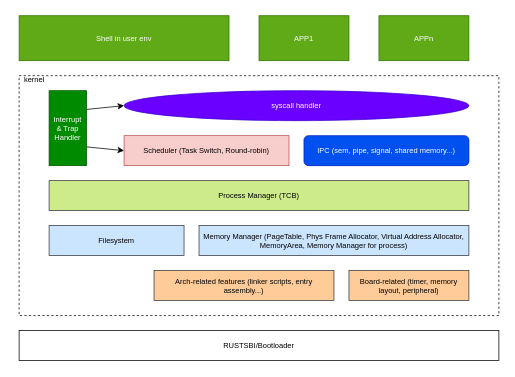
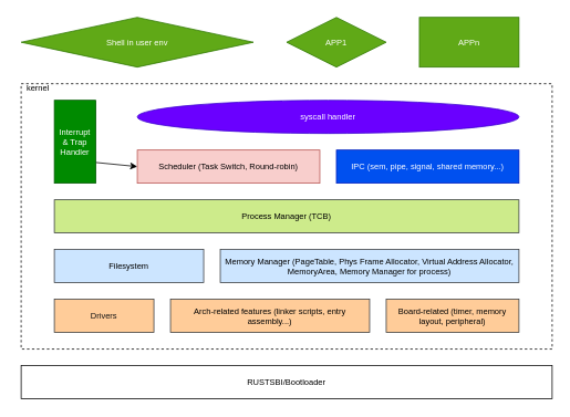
  <mxCell id="0" />
  <mxCell id="1" parent="0" />
  <mxCell id="2" value="" style="rounded=0;whiteSpace=wrap;html=1;fillColor=none;dashed=1;fontSize=10;" parent="1" vertex="1"><mxGeometry x="25" y="100" width="640" height="320" as="geometry" /></mxCell>
  <mxCell id="3" value="kernel" style="text;html=1;align=center;verticalAlign=middle;resizable=0;points=[];autosize=1;strokeColor=none;fillColor=none;fontSize=10;" parent="1" vertex="1"><mxGeometry x="20" y="90" width="50" height="30" as="geometry" /></mxCell>
  <mxCell id="4" value="&lt;font style=&quot;font-size: 10px;&quot; color=&quot;#000000&quot;&gt;Arch-related features (linker scripts, entry assembly...)&lt;/font&gt;" style="rounded=0;whiteSpace=wrap;html=1;fillColor=#ffcc99;strokeColor=#36393d;fontSize=10;" parent="1" vertex="1"><mxGeometry x="205" y="360" width="240" height="40" as="geometry" /></mxCell>
  <mxCell id="5" value="&lt;font style=&quot;font-size: 10px;&quot; color=&quot;#000000&quot;&gt;Memory Manager (PageTable, Phys Frame Allocator, Virtual Address Allocator, MemoryArea, Memory Manager for process)&lt;/font&gt;" style="rounded=0;whiteSpace=wrap;html=1;fillColor=#cce5ff;strokeColor=#36393d;fontSize=10;" parent="1" vertex="1"><mxGeometry x="265" y="300" width="360" height="40" as="geometry" /></mxCell>
  <mxCell id="6" value="&lt;font style=&quot;font-size: 10px;&quot; color=&quot;#000000&quot;&gt;Board-related (timer, memory layout, peripheral)&lt;/font&gt;" style="rounded=0;whiteSpace=wrap;html=1;fillColor=#ffcc99;strokeColor=#36393d;fontSize=10;" parent="1" vertex="1"><mxGeometry x="465" y="360" width="160" height="40" as="geometry" /></mxCell>
  <mxCell id="7" value="RUSTSBI/Bootloader" style="rounded=0;whiteSpace=wrap;html=1;labelBackgroundColor=none;fontSize=10;fontColor=#000000;fillColor=#FFFFFF;" parent="1" vertex="1"><mxGeometry x="25" y="440" width="640" height="40" as="geometry" /></mxCell>
  <mxCell id="8" value="&lt;font style=&quot;font-size: 10px;&quot; color=&quot;#000000&quot;&gt;Process Manager (TCB)&lt;/font&gt;" style="rounded=0;whiteSpace=wrap;html=1;fillColor=#cdeb8b;strokeColor=#36393d;fontSize=10;" parent="1" vertex="1"><mxGeometry x="65" y="240" width="560" height="40" as="geometry" /></mxCell>
  <mxCell id="9" value="&lt;font color=&quot;#000000&quot; style=&quot;font-size: 10px;&quot;&gt;Scheduler (Task Switch, Round-robin)&lt;/font&gt;" style="rounded=0;whiteSpace=wrap;html=1;fillColor=#f8cecc;strokeColor=#b85450;fontSize=10;" parent="1" vertex="1"><mxGeometry x="165" y="180" width="220" height="40" as="geometry" /></mxCell>
- <mxCell id="10" style="edgeStyle=none;html=1;exitX=1;exitY=0.25;exitDx=0;exitDy=0;entryX=0;entryY=0.5;entryDx=0;entryDy=0;fontSize=10;fontColor=#FFFFFF;" parent="1" source="12" target="15" edge="1"><mxGeometry relative="1" as="geometry" /></mxCell>
  <mxCell id="11" style="edgeStyle=none;html=1;exitX=1;exitY=0.75;exitDx=0;exitDy=0;entryX=0;entryY=0.5;entryDx=0;entryDy=0;fontSize=10;fontColor=#FFFFFF;" parent="1" source="12" target="9" edge="1"><mxGeometry relative="1" as="geometry" /></mxCell>
  <mxCell id="12" value="Interrupt&lt;br style=&quot;font-size: 10px;&quot;&gt;&amp;amp; Trap Handler" style="rounded=0;whiteSpace=wrap;html=1;labelBackgroundColor=none;fontSize=10;fontColor=#ffffff;fillColor=#008a00;strokeColor=#005700;" parent="1" vertex="1"><mxGeometry x="65" y="120" width="50" height="100" as="geometry" /></mxCell>
  <mxCell id="13" value="Timer&amp;nbsp;" style="text;html=1;align=center;verticalAlign=middle;resizable=0;points=[];autosize=1;strokeColor=none;fillColor=none;fontSize=10;fontColor=#FFFFFF;" parent="1" vertex="1"><mxGeometry x="115" y="195" width="50" height="30" as="geometry" /></mxCell>
- <mxCell id="14" value="IPC (sem, pipe, signal, shared memory...)" style="whiteSpace=wrap;html=1;fillColor=#0050ef;strokeColor=#001DBC;fontSize=10;fontColor=#ffffff;rounded=1;" parent="1" vertex="1"><mxGeometry x="405" y="180" width="220" height="40" as="geometry" /></mxCell>
+ <mxCell id="14" value="IPC (sem, pipe, signal, shared memory...)" style="rounded=0;whiteSpace=wrap;html=1;fillColor=#0050ef;strokeColor=#001DBC;fontSize=10;fontColor=#ffffff;" parent="1" vertex="1"><mxGeometry x="405" y="180" width="220" height="40" as="geometry" /></mxCell>
  <mxCell id="15" value="syscall handler" style="ellipse;whiteSpace=wrap;html=1;fillColor=#6a00ff;strokeColor=#3700CC;fontSize=10;fontColor=#ffffff;" parent="1" vertex="1"><mxGeometry x="165" y="120" width="460" height="40" as="geometry" /></mxCell>
  <mxCell id="16" value="Trap" style="text;html=1;align=center;verticalAlign=middle;resizable=0;points=[];autosize=1;strokeColor=none;fillColor=none;fontSize=10;fontColor=#FFFFFF;" parent="1" vertex="1"><mxGeometry x="120" y="115" width="40" height="30" as="geometry" /></mxCell>
- <mxCell id="17" value="Shell in user env" style="rounded=0;whiteSpace=wrap;html=1;labelBackgroundColor=none;fontSize=10;fontColor=#ffffff;fillColor=#60a917;strokeColor=#2D7600;" parent="1" vertex="1"><mxGeometry x="25" y="20" width="280" height="60" as="geometry" /></mxCell>
- <mxCell id="18" value="APP1" style="rounded=0;whiteSpace=wrap;html=1;labelBackgroundColor=none;fontSize=10;fontColor=#ffffff;fillColor=#60a917;strokeColor=#2D7600;" parent="1" vertex="1"><mxGeometry x="345" y="20" width="120" height="60" as="geometry" /></mxCell>
+ <mxCell id="17" value="Shell in user env" style="rhombus;whiteSpace=wrap;html=1;labelBackgroundColor=none;fontSize=10;fontColor=#ffffff;fillColor=#60a917;strokeColor=#2D7600;" parent="1" vertex="1"><mxGeometry x="25" y="20" width="280" height="60" as="geometry" /></mxCell>
+ <mxCell id="18" value="APP1" style="rhombus;whiteSpace=wrap;html=1;labelBackgroundColor=none;fontSize=10;fontColor=#ffffff;fillColor=#60a917;strokeColor=#2D7600;" parent="1" vertex="1"><mxGeometry x="345" y="20" width="120" height="60" as="geometry" /></mxCell>
  <mxCell id="19" value="APPn" style="rounded=0;whiteSpace=wrap;html=1;labelBackgroundColor=none;fontSize=10;fontColor=#ffffff;fillColor=#60a917;strokeColor=#2D7600;" parent="1" vertex="1"><mxGeometry x="505" y="20" width="120" height="60" as="geometry" /></mxCell>
  <mxCell id="20" value="&lt;font color=&quot;#000000&quot;&gt;Filesystem&lt;/font&gt;" style="rounded=0;whiteSpace=wrap;html=1;labelBackgroundColor=none;fontSize=10;fontColor=default;fillColor=#cce5ff;strokeColor=#36393d;" vertex="1" parent="1"><mxGeometry x="65" y="300" width="180" height="40" as="geometry" /></mxCell>
+ <mxCell id="21" value="&lt;font color=&quot;#141414&quot;&gt;Drivers&lt;/font&gt;" style="rounded=0;whiteSpace=wrap;html=1;labelBackgroundColor=none;fontSize=10;fontColor=default;fillColor=#ffcc99;strokeColor=#36393d;" vertex="1" parent="1"><mxGeometry x="65" y="360" width="120" height="40" as="geometry" /></mxCell>
